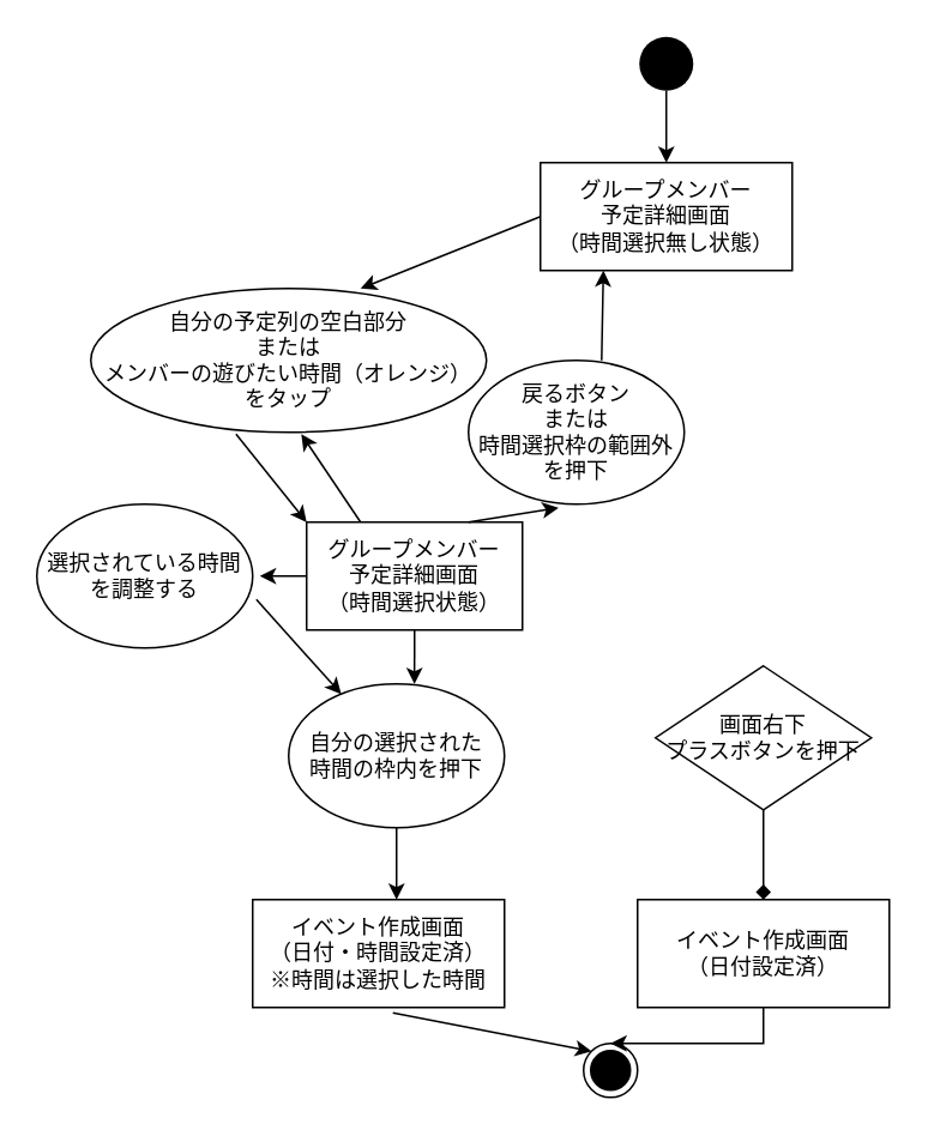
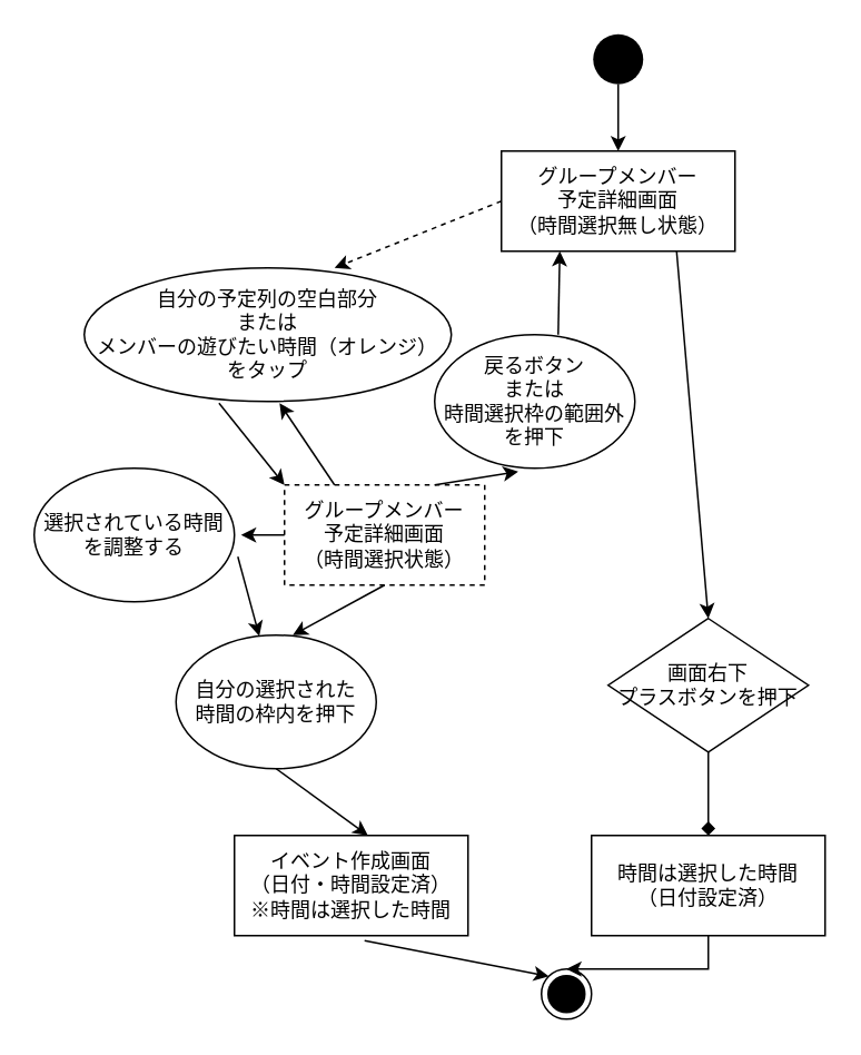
  <mxCell id="0" />
  <mxCell id="1" parent="0" />
  <mxCell id="2" value="画面右下&lt;br&gt;プラスボタンを押下" style="rhombus;whiteSpace=wrap;html=1;" parent="1" vertex="1"><mxGeometry x="364" y="370" width="120" height="80" as="geometry" /></mxCell>
- <mxCell id="3" value="自分の選択された&lt;br&gt;時間の枠内を押下" style="ellipse;whiteSpace=wrap;html=1;" parent="1" vertex="1"><mxGeometry x="160" y="380" width="120" height="80" as="geometry" /></mxCell>
+ <mxCell id="3" value="自分の選択された&lt;br&gt;時間の枠内を押下" style="ellipse;whiteSpace=wrap;html=1;" parent="1" vertex="1"><mxGeometry x="105" y="380" width="120" height="80" as="geometry" /></mxCell>
  <mxCell id="4" value="自分の予定列の空白部分&lt;br&gt;または&lt;br&gt;メンバーの遊びたい時間（オレンジ）&lt;br&gt;をタップ" style="ellipse;whiteSpace=wrap;html=1;" parent="1" vertex="1"><mxGeometry x="50" y="160" width="220" height="80" as="geometry" /></mxCell>
  <mxCell id="5" value="選択されている時間を調整する" style="ellipse;whiteSpace=wrap;html=1;" parent="1" vertex="1"><mxGeometry x="20" y="280" width="120" height="80" as="geometry" /></mxCell>
- <mxCell id="6" value="" style="endArrow=classic;html=1;entryX=0.682;entryY=0;entryDx=0;entryDy=0;entryPerimeter=0;exitX=0;exitY=0.5;exitDx=0;exitDy=0;" parent="1" source="8" target="4" edge="1"><mxGeometry width="50" height="50" relative="1" as="geometry"><mxPoint x="310" y="150" as="sourcePoint" /><mxPoint x="410" y="320" as="targetPoint" /></mxGeometry></mxCell>
+ <mxCell id="6" value="" style="endArrow=classic;html=1;entryX=0.682;entryY=0;entryDx=0;entryDy=0;entryPerimeter=0;exitX=0;exitY=0.5;exitDx=0;exitDy=0;dashed=1;" parent="1" source="8" target="4" edge="1"><mxGeometry width="50" height="50" relative="1" as="geometry"><mxPoint x="310" y="150" as="sourcePoint" /><mxPoint x="410" y="320" as="targetPoint" /></mxGeometry></mxCell>
+ <mxCell id="7" value="" style="endArrow=classic;html=1;exitX=0.75;exitY=1;exitDx=0;exitDy=0;entryX=0.5;entryY=0;entryDx=0;entryDy=0;" parent="1" source="8" target="2" edge="1"><mxGeometry width="50" height="50" relative="1" as="geometry"><mxPoint x="390" y="190" as="sourcePoint" /><mxPoint x="319.04" y="215.04" as="targetPoint" /></mxGeometry></mxCell>
  <mxCell id="8" value="&lt;span&gt;グループメンバー&lt;/span&gt;&lt;br&gt;&lt;span&gt;予定詳細画面&lt;br&gt;（時間選択無し状態）&lt;br&gt;&lt;/span&gt;" style="rounded=0;whiteSpace=wrap;html=1;" parent="1" vertex="1"><mxGeometry x="300" y="90" width="140" height="60" as="geometry" /></mxCell>
- <mxCell id="9" value="グループメンバー&lt;br&gt;予定詳細画面&lt;br&gt;&lt;span&gt;（時間選択状態）&lt;br&gt;&lt;/span&gt;" style="rounded=0;whiteSpace=wrap;html=1;" parent="1" vertex="1"><mxGeometry x="170" y="290" width="120" height="60" as="geometry" /></mxCell>
+ <mxCell id="9" value="グループメンバー&lt;br&gt;予定詳細画面&lt;br&gt;&lt;span&gt;（時間選択状態）&lt;br&gt;&lt;/span&gt;" style="rounded=0;whiteSpace=wrap;html=1;dashed=1;" parent="1" vertex="1"><mxGeometry x="170" y="290" width="120" height="60" as="geometry" /></mxCell>
  <mxCell id="10" value="" style="endArrow=classic;html=1;exitX=0.5;exitY=1;exitDx=0;exitDy=0;entryX=0.583;entryY=0;entryDx=0;entryDy=0;entryPerimeter=0;" parent="1" source="9" target="3" edge="1"><mxGeometry width="50" height="50" relative="1" as="geometry"><mxPoint x="247.92" y="393.98" as="sourcePoint" /><mxPoint x="210" y="426.02" as="targetPoint" /></mxGeometry></mxCell>
  <mxCell id="11" value="" style="endArrow=classic;html=1;exitX=0.367;exitY=1.013;exitDx=0;exitDy=0;entryX=0;entryY=0;entryDx=0;entryDy=0;exitPerimeter=0;" parent="1" source="4" target="9" edge="1"><mxGeometry width="50" height="50" relative="1" as="geometry"><mxPoint x="240" y="360" as="sourcePoint" /><mxPoint x="239.96" y="390" as="targetPoint" /></mxGeometry></mxCell>
  <mxCell id="12" value="" style="endArrow=classic;html=1;exitX=0;exitY=0.5;exitDx=0;exitDy=0;" parent="1" source="9" edge="1"><mxGeometry width="50" height="50" relative="1" as="geometry"><mxPoint x="244.04" y="271.04" as="sourcePoint" /><mxPoint x="144" y="320" as="targetPoint" /></mxGeometry></mxCell>
  <mxCell id="13" value="" style="endArrow=classic;html=1;exitX=1.017;exitY=0.663;exitDx=0;exitDy=0;exitPerimeter=0;" parent="1" source="5" target="3" edge="1"><mxGeometry width="50" height="50" relative="1" as="geometry"><mxPoint x="254.04" y="281.04" as="sourcePoint" /><mxPoint x="250" y="310" as="targetPoint" /></mxGeometry></mxCell>
  <mxCell id="14" value="" style="endArrow=classic;html=1;exitX=0.75;exitY=0;exitDx=0;exitDy=0;entryX=0.417;entryY=1.025;entryDx=0;entryDy=0;entryPerimeter=0;" parent="1" source="9" target="15" edge="1"><mxGeometry width="50" height="50" relative="1" as="geometry"><mxPoint x="152.04" y="343.04" as="sourcePoint" /><mxPoint x="300" y="262" as="targetPoint" /></mxGeometry></mxCell>
  <mxCell id="15" value="戻るボタン&lt;br&gt;または&lt;br&gt;時間選択枠の範囲外&lt;br&gt;を押下" style="ellipse;whiteSpace=wrap;html=1;" parent="1" vertex="1"><mxGeometry x="260" y="200" width="120" height="80" as="geometry" /></mxCell>
  <mxCell id="16" value="" style="endArrow=classic;html=1;entryX=0.25;entryY=1;entryDx=0;entryDy=0;exitX=0.617;exitY=0;exitDx=0;exitDy=0;exitPerimeter=0;" parent="1" source="15" target="8" edge="1"><mxGeometry width="50" height="50" relative="1" as="geometry"><mxPoint x="320" y="200" as="sourcePoint" /><mxPoint x="276.96" y="270" as="targetPoint" /></mxGeometry></mxCell>
  <mxCell id="17" value="" style="endArrow=classic;html=1;exitX=0.5;exitY=1;exitDx=0;exitDy=0;" parent="1" source="3" edge="1"><mxGeometry width="50" height="50" relative="1" as="geometry"><mxPoint x="204.04" y="251.04" as="sourcePoint" /><mxPoint x="220" y="500" as="targetPoint" /></mxGeometry></mxCell>
  <mxCell id="18" value="イベント作成画面&lt;br&gt;（日付・時間設定済）&lt;br&gt;※時間は選択した時間" style="rounded=0;whiteSpace=wrap;html=1;" parent="1" vertex="1"><mxGeometry x="140" y="500" width="140" height="60" as="geometry" /></mxCell>
  <mxCell id="19" value="" style="edgeStyle=orthogonalEdgeStyle;rounded=0;orthogonalLoop=1;jettySize=auto;html=1;" parent="1" source="20" target="23" edge="1"><mxGeometry relative="1" as="geometry" /></mxCell>
- <mxCell id="20" value="イベント作成画面&lt;br&gt;（日付設定済）" style="rounded=0;whiteSpace=wrap;html=1;" parent="1" vertex="1"><mxGeometry x="354" y="500" width="140" height="60" as="geometry" /></mxCell>
+ <mxCell id="20" value="時間は選択した時間&lt;br&gt;（日付設定済）" style="rounded=0;whiteSpace=wrap;html=1;" parent="1" vertex="1"><mxGeometry x="354" y="500" width="140" height="60" as="geometry" /></mxCell>
  <mxCell id="21" value="" style="endArrow=diamond;html=1;exitX=0.5;exitY=1;exitDx=0;exitDy=0;entryX=0.5;entryY=0;entryDx=0;entryDy=0;" parent="1" source="2" target="20" edge="1"><mxGeometry width="50" height="50" relative="1" as="geometry"><mxPoint x="230" y="470" as="sourcePoint" /><mxPoint x="230" y="510" as="targetPoint" /></mxGeometry></mxCell>
  <mxCell id="22" value="" style="endArrow=classic;html=1;exitX=0.25;exitY=0;exitDx=0;exitDy=0;entryX=0.532;entryY=1.013;entryDx=0;entryDy=0;entryPerimeter=0;" parent="1" source="9" target="4" edge="1"><mxGeometry width="50" height="50" relative="1" as="geometry"><mxPoint x="216.52" y="280" as="sourcePoint" /><mxPoint x="170" y="242" as="targetPoint" /></mxGeometry></mxCell>
  <mxCell id="23" value="" style="ellipse;html=1;shape=endState;fillColor=#000000;strokeColor=#000000;" parent="1" vertex="1"><mxGeometry x="324" y="580" width="30" height="30" as="geometry" /></mxCell>
  <mxCell id="24" value="" style="ellipse;fillColor=#000000;strokeColor=none;" parent="1" vertex="1"><mxGeometry x="355" y="20" width="30" height="30" as="geometry" /></mxCell>
  <mxCell id="25" value="" style="endArrow=classic;html=1;exitX=0.557;exitY=1.05;exitDx=0;exitDy=0;entryX=0;entryY=0;entryDx=0;entryDy=0;exitPerimeter=0;" parent="1" source="18" target="23" edge="1"><mxGeometry width="50" height="50" relative="1" as="geometry"><mxPoint x="230" y="470" as="sourcePoint" /><mxPoint x="230" y="510" as="targetPoint" /></mxGeometry></mxCell>
  <mxCell id="26" value="" style="endArrow=classic;html=1;exitX=0.5;exitY=1;exitDx=0;exitDy=0;entryX=0.5;entryY=0;entryDx=0;entryDy=0;" parent="1" source="24" target="8" edge="1"><mxGeometry width="50" height="50" relative="1" as="geometry"><mxPoint x="579.5" y="460" as="sourcePoint" /><mxPoint x="579.5" y="500" as="targetPoint" /></mxGeometry></mxCell>
